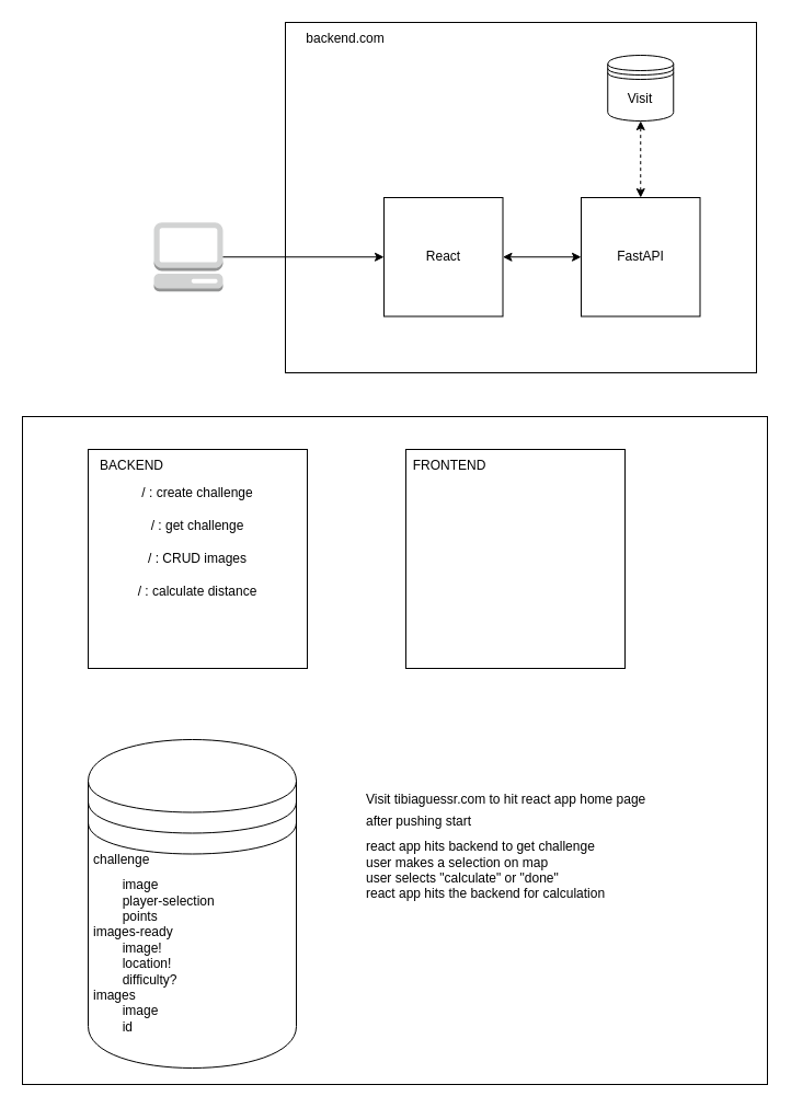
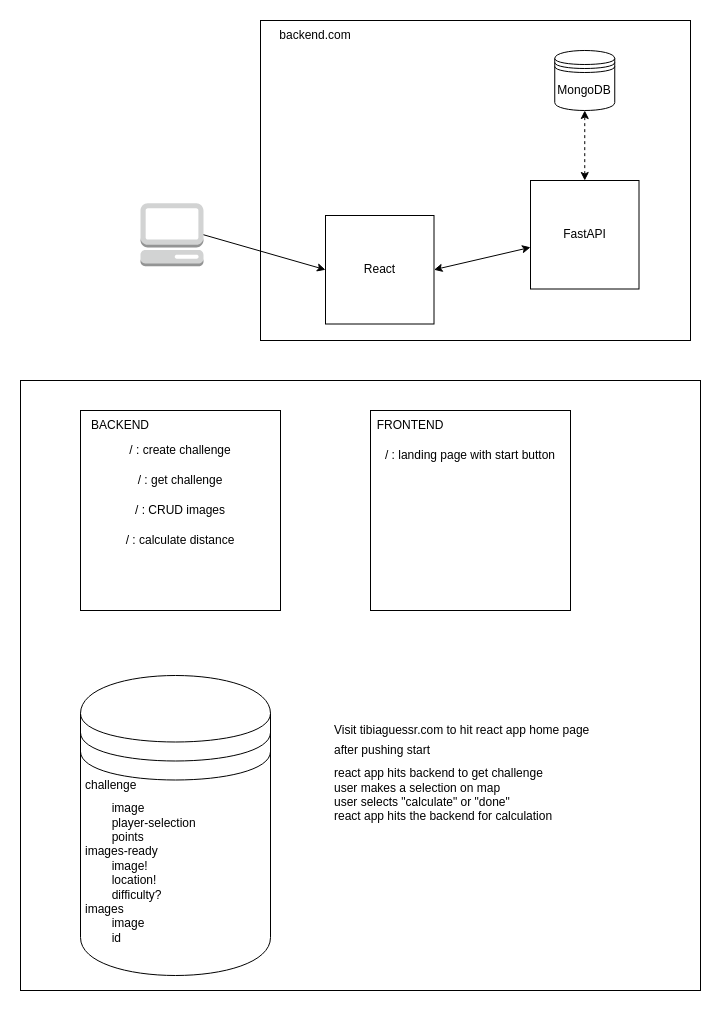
  <mxCell id="0" />
  <mxCell id="1" parent="0" />
  <mxCell id="2" value="" style="rounded=0;whiteSpace=wrap;html=1;fontSize=12;fillColor=default;" vertex="1" parent="1"><mxGeometry x="20" y="380" width="680" height="610" as="geometry" /></mxCell>
  <mxCell id="3" value="" style="rounded=0;whiteSpace=wrap;html=1;fillColor=default;" vertex="1" parent="1"><mxGeometry x="260" y="20" width="430" height="320" as="geometry" /></mxCell>
- <mxCell id="4" value="React" style="whiteSpace=wrap;html=1;aspect=fixed;" vertex="1" parent="1"><mxGeometry x="350" y="180" width="108.5" height="108.5" as="geometry" /></mxCell>
+ <mxCell id="4" value="React" style="whiteSpace=wrap;html=1;aspect=fixed;" vertex="1" parent="1"><mxGeometry x="325" y="215" width="108.5" height="108.5" as="geometry" /></mxCell>
  <mxCell id="5" value="" style="outlineConnect=0;dashed=0;verticalLabelPosition=bottom;verticalAlign=top;align=center;html=1;shape=mxgraph.aws3.management_console;fillColor=#D2D3D3;gradientColor=none;" vertex="1" parent="1"><mxGeometry x="140" y="202.75" width="63" height="63" as="geometry" /></mxCell>
  <mxCell id="6" value="" style="endArrow=classic;html=1;rounded=0;exitX=1;exitY=0.5;exitDx=0;exitDy=0;exitPerimeter=0;entryX=0;entryY=0.5;entryDx=0;entryDy=0;" edge="1" parent="1" source="5" target="4"><mxGeometry width="50" height="50" relative="1" as="geometry"><mxPoint x="150" y="240" as="sourcePoint" /><mxPoint x="200" y="190" as="targetPoint" /></mxGeometry></mxCell>
  <mxCell id="7" value="FastAPI" style="whiteSpace=wrap;html=1;aspect=fixed;" vertex="1" parent="1"><mxGeometry x="530" y="180" width="108.5" height="108.5" as="geometry" /></mxCell>
- <mxCell id="8" value="Visit" style="shape=datastore;whiteSpace=wrap;html=1;" vertex="1" parent="1"><mxGeometry x="554.25" y="50" width="60" height="60" as="geometry" /></mxCell>
+ <mxCell id="8" value="MongoDB" style="shape=datastore;whiteSpace=wrap;html=1;" vertex="1" parent="1"><mxGeometry x="554.25" y="50" width="60" height="60" as="geometry" /></mxCell>
  <mxCell id="9" value="" style="endArrow=classic;startArrow=classic;html=1;rounded=0;exitX=1;exitY=0.5;exitDx=0;exitDy=0;" edge="1" parent="1" source="4" target="7"><mxGeometry width="50" height="50" relative="1" as="geometry"><mxPoint x="480" y="240" as="sourcePoint" /><mxPoint x="510" y="205" as="targetPoint" /></mxGeometry></mxCell>
  <mxCell id="10" value="" style="endArrow=classic;startArrow=classic;html=1;rounded=0;entryX=0.5;entryY=1;entryDx=0;entryDy=0;exitX=0.5;exitY=0;exitDx=0;exitDy=0;dashed=1;" edge="1" parent="1" source="7" target="8"><mxGeometry width="50" height="50" relative="1" as="geometry"><mxPoint x="590" y="160" as="sourcePoint" /><mxPoint x="640" y="110" as="targetPoint" /></mxGeometry></mxCell>
  <mxCell id="11" value="backend.com" style="text;html=1;strokeColor=none;fillColor=none;align=center;verticalAlign=middle;whiteSpace=wrap;rounded=0;" vertex="1" parent="1"><mxGeometry x="260" y="20" width="110" height="30" as="geometry" /></mxCell>
  <mxCell id="12" value="" style="whiteSpace=wrap;html=1;aspect=fixed;" vertex="1" parent="1"><mxGeometry x="80" y="410" width="200" height="200" as="geometry" /></mxCell>
  <mxCell id="13" value="BACKEND" style="text;html=1;strokeColor=none;fillColor=none;align=center;verticalAlign=middle;whiteSpace=wrap;rounded=0;" vertex="1" parent="1"><mxGeometry x="80" y="410" width="80" height="30" as="geometry" /></mxCell>
  <mxCell id="14" value="/ : create challenge" style="text;html=1;strokeColor=none;fillColor=none;align=center;verticalAlign=middle;whiteSpace=wrap;rounded=0;" vertex="1" parent="1"><mxGeometry x="80" y="435" width="200" height="30" as="geometry" /></mxCell>
  <mxCell id="15" value="" style="shape=datastore;whiteSpace=wrap;html=1;" vertex="1" parent="1"><mxGeometry x="80" y="675" width="190" height="300" as="geometry" /></mxCell>
  <mxCell id="16" value="&lt;h1 style=&quot;line-height: 0%;&quot;&gt;&lt;span style=&quot;background-color: initial; font-size: 12px; font-weight: normal;&quot;&gt;challenge&lt;/span&gt;&lt;/h1&gt;&lt;div&gt;&lt;span style=&quot;background-color: initial; font-size: 12px; font-weight: normal;&quot;&gt;&lt;span style=&quot;white-space: pre;&quot;&gt;&#09;&lt;/span&gt;image&lt;/span&gt;&lt;/div&gt;&lt;div&gt;&lt;span style=&quot;background-color: initial; font-size: 12px; font-weight: normal;&quot;&gt;&lt;span style=&quot;white-space: pre;&quot;&gt;&#09;&lt;/span&gt;player-selection&lt;/span&gt;&lt;/div&gt;&lt;div&gt;&lt;span style=&quot;background-color: initial; font-size: 12px; font-weight: normal;&quot;&gt;&lt;span style=&quot;white-space: pre;&quot;&gt;&#09;&lt;/span&gt;points&lt;br&gt;&lt;/span&gt;&lt;/div&gt;&lt;div&gt;&lt;span style=&quot;background-color: initial; font-size: 12px; font-weight: normal;&quot;&gt;images-ready&lt;/span&gt;&lt;/div&gt;&lt;div&gt;&lt;span style=&quot;background-color: initial; font-size: 12px; font-weight: normal;&quot;&gt;&lt;span style=&quot;white-space: pre;&quot;&gt;&#09;&lt;/span&gt;image!&lt;/span&gt;&lt;/div&gt;&lt;div&gt;&lt;span style=&quot;background-color: initial; font-size: 12px; font-weight: normal;&quot;&gt;&lt;span style=&quot;white-space: pre;&quot;&gt;&#09;&lt;/span&gt;location!&lt;br&gt;&lt;/span&gt;&lt;/div&gt;&lt;div&gt;&lt;span style=&quot;background-color: initial; font-size: 12px; font-weight: normal;&quot;&gt;&lt;span style=&quot;white-space: pre;&quot;&gt;&#09;&lt;/span&gt;difficulty?&lt;br&gt;&lt;/span&gt;&lt;/div&gt;&lt;div&gt;&lt;span style=&quot;background-color: initial; font-size: 12px; font-weight: normal;&quot;&gt;images&lt;/span&gt;&lt;/div&gt;&lt;div&gt;&lt;span style=&quot;background-color: initial; font-size: 12px; font-weight: normal;&quot;&gt;&lt;span style=&quot;white-space: pre;&quot;&gt;&#09;&lt;/span&gt;image&lt;br&gt;&lt;/span&gt;&lt;/div&gt;&lt;div&gt;&lt;span style=&quot;background-color: initial; font-size: 12px; font-weight: normal;&quot;&gt;&lt;span style=&quot;white-space: pre;&quot;&gt;&#09;&lt;/span&gt;id&lt;br&gt;&lt;/span&gt;&lt;/div&gt;&lt;div&gt;&lt;span style=&quot;background-color: initial; font-size: 12px; font-weight: normal;&quot;&gt;&lt;br&gt;&lt;/span&gt;&lt;/div&gt;&lt;div&gt;&lt;span style=&quot;background-color: initial; font-size: 12px; font-weight: normal;&quot;&gt;&lt;br&gt;&lt;/span&gt;&lt;/div&gt;&lt;div&gt;&lt;span style=&quot;background-color: initial; font-size: 12px; font-weight: normal;&quot;&gt;&lt;br&gt;&lt;/span&gt;&lt;/div&gt;" style="text;html=1;strokeColor=none;fillColor=none;spacing=5;spacingTop=-20;whiteSpace=wrap;overflow=hidden;rounded=0;" vertex="1" parent="1"><mxGeometry x="80" y="775" width="190" height="190" as="geometry" /></mxCell>
  <mxCell id="17" value="" style="whiteSpace=wrap;html=1;aspect=fixed;" vertex="1" parent="1"><mxGeometry x="370" y="410" width="200" height="200" as="geometry" /></mxCell>
  <mxCell id="18" value="FRONTEND" style="text;html=1;strokeColor=none;fillColor=none;align=center;verticalAlign=middle;whiteSpace=wrap;rounded=0;" vertex="1" parent="1"><mxGeometry x="370" y="410" width="80" height="30" as="geometry" /></mxCell>
  <mxCell id="19" value="/ : CRUD images" style="text;html=1;strokeColor=none;fillColor=none;align=center;verticalAlign=middle;whiteSpace=wrap;rounded=0;" vertex="1" parent="1"><mxGeometry x="80" y="495" width="200" height="30" as="geometry" /></mxCell>
+ <mxCell id="20" value="/ : landing page with start button" style="text;html=1;strokeColor=none;fillColor=none;align=center;verticalAlign=middle;whiteSpace=wrap;rounded=0;" vertex="1" parent="1"><mxGeometry x="370" y="440" width="200" height="30" as="geometry" /></mxCell>
  <mxCell id="21" value="&lt;h1 style=&quot;line-height: 0%;&quot;&gt;&lt;span style=&quot;font-size: 12px; font-weight: 400;&quot;&gt;Visit tibiaguessr.com to hit react app home page&lt;/span&gt;&lt;/h1&gt;&lt;h1 style=&quot;line-height: 0%;&quot;&gt;&lt;span style=&quot;font-size: 12px; font-weight: 400;&quot;&gt;after pushing start&lt;/span&gt;&lt;/h1&gt;&lt;div&gt;react app hits backend to get challenge&lt;/div&gt;&lt;div&gt;user makes a selection on map&lt;/div&gt;&lt;div&gt;user selects &quot;calculate&quot; or &quot;done&quot;&lt;/div&gt;&lt;div&gt;react app hits the backend for calculation&lt;/div&gt;&lt;div&gt;&lt;br&gt;&lt;/div&gt;&lt;div&gt;&lt;br&gt;&lt;/div&gt;" style="text;html=1;strokeColor=none;fillColor=none;spacing=5;spacingTop=-20;whiteSpace=wrap;overflow=hidden;rounded=0;" vertex="1" parent="1"><mxGeometry x="328.5" y="720" width="310" height="190" as="geometry" /></mxCell>
  <mxCell id="22" value="/ : get challenge" style="text;html=1;strokeColor=none;fillColor=none;align=center;verticalAlign=middle;whiteSpace=wrap;rounded=0;" vertex="1" parent="1"><mxGeometry x="80" y="465" width="200" height="30" as="geometry" /></mxCell>
  <mxCell id="23" value="/ : calculate distance" style="text;html=1;strokeColor=none;fillColor=none;align=center;verticalAlign=middle;whiteSpace=wrap;rounded=0;" vertex="1" parent="1"><mxGeometry x="80" y="525" width="200" height="30" as="geometry" /></mxCell>
